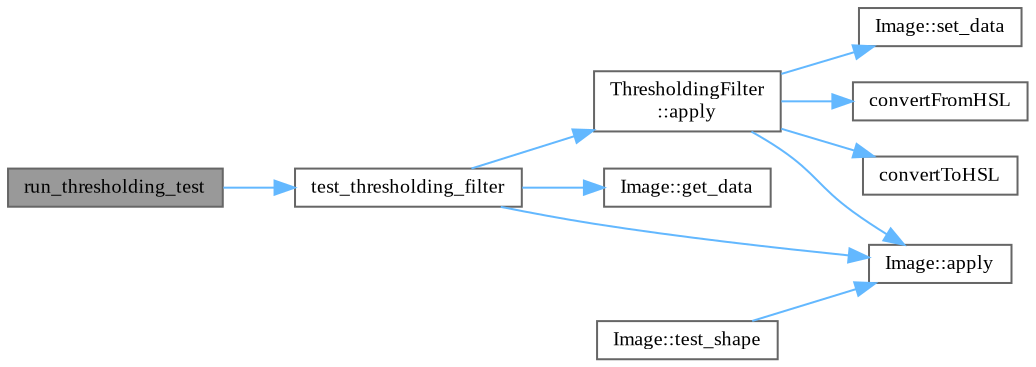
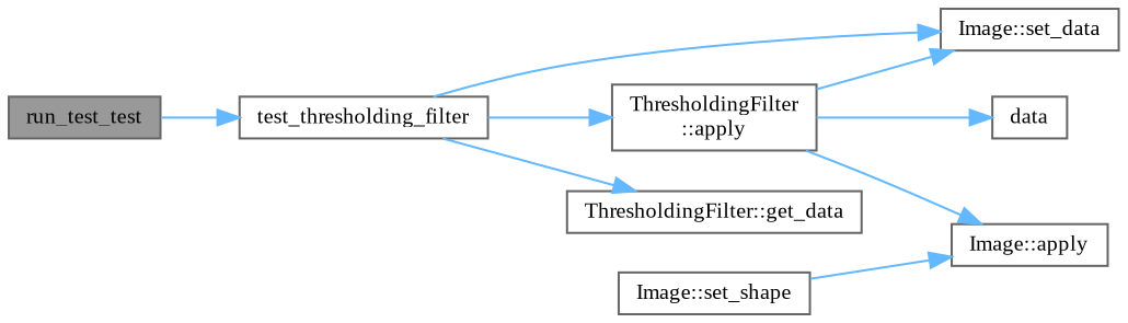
  digraph {
    fontname="Liberation Serif"
    rankdir=LR
    node [color=grey40 fillcolor=white fontname="Liberation Serif" fontsize=10 shape=box style=filled]
    edge [color=steelblue1 fontname="Liberation Serif" fontsize=10 labelfontname=Helvetica labelfontsize=10 style=solid]
-   n1 [color=gray40 fillcolor=grey60 fontcolor=black height=0.2 label=run_thresholding_test width=0.4]
+   n1 [color=gray40 fillcolor=grey60 fontcolor=black height=0.2 label=run_test_test width=0.4]
    n2 [height=0.2 label=test_thresholding_filter width=0.4]
    n3 [height=0.2 label="ThresholdingFilter\l::apply" width=0.4]
-   n4 [height=0.2 label="Image::get_data" width=0.4]
+   n4 [height=0.2 label="ThresholdingFilter::get_data" width=0.4]
    n5 [height=0.2 label="Image::set_data" width=0.4]
-   n6 [height=0.2 label=convertFromHSL width=0.4]
-   n7 [height=0.2 label=convertToHSL width=0.4]
+   n6 [height=0.2 label=data width=0.4]
    n8 [height=0.2 label="Image::apply" width=0.4]
-   n9 [height=0.2 label="Image::test_shape" width=0.4]
+   n9 [height=0.2 label="Image::set_shape" width=0.4]
    n1 -> n2
    n2 -> n3
    n2 -> n4
-   n2 -> n8
+   n2 -> n5
    n3 -> n5
    n3 -> n6
-   n3 -> n7
    n3 -> n8
    n9 -> n8
  }
